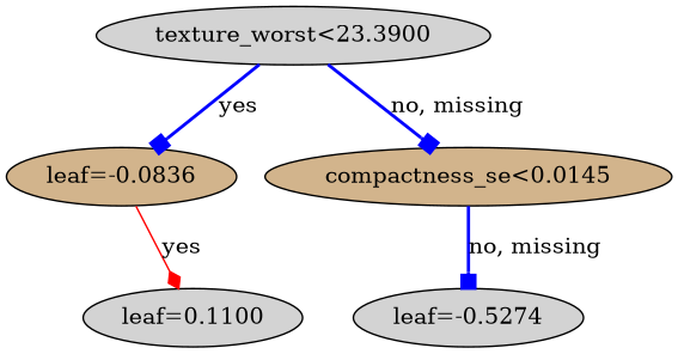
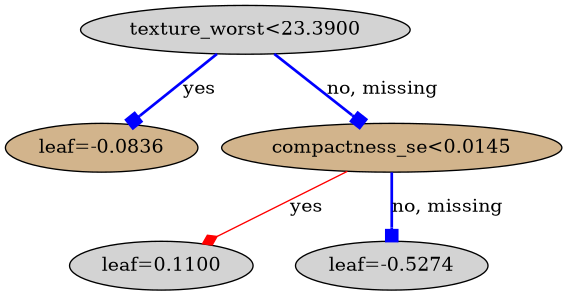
  digraph {
    rankdir=UD
    node [fillcolor=lightgrey style=filled]
    edge [arrowhead=box color="#0000FF" style=bold]
    n1 [label="texture_worst<23.3900"]
    n2 [fillcolor=tan label="leaf=-0.0836"]
    n3 [fillcolor=tan label="compactness_se<0.0145"]
    n4 [label="leaf=0.1100"]
    n5 [label="leaf=-0.5274"]
    n1 -> n2 [label=yes]
    n1 -> n3 [label="no, missing"]
-   n2 -> n4 [arrowhead=diamond color="#FF0000" label=yes style=solid]
+   n3 -> n4 [arrowhead=diamond color="#FF0000" label=yes style=solid]
    n3 -> n5 [label="no, missing"]
  }
